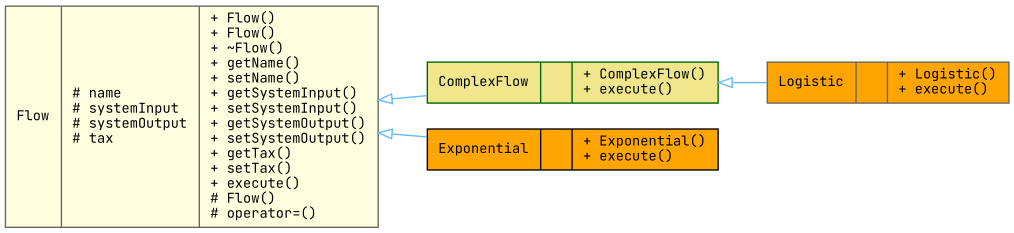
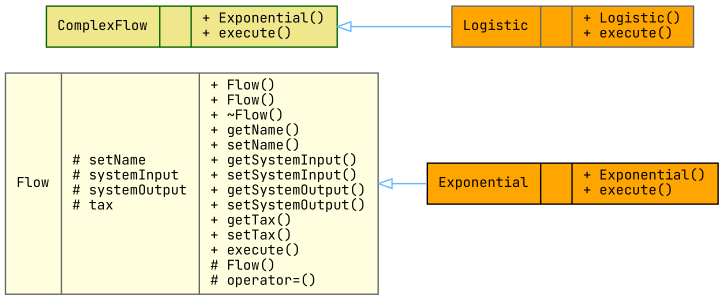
  digraph {
    fontname="JetBrains Mono"
    rankdir=LR
    node [color=gray40 fillcolor=orange fontname="JetBrains Mono" fontsize=10 shape=record style=filled]
    edge [arrowtail=onormal color=steelblue1 dir=back fontname="JetBrains Mono" fontsize=10 labelfontname=Helvetica labelfontsize=10 style=solid]
-   n1 [fillcolor=lightyellow fontcolor=black height=0.2 label="{Flow\n|# name\l# systemInput\l# systemOutput\l# tax\l|+ Flow()\l+ Flow()\l+ ~Flow()\l+ getName()\l+ setName()\l+ getSystemInput()\l+ setSystemInput()\l+ getSystemOutput()\l+ setSystemOutput()\l+ getTax()\l+ setTax()\l+ execute()\l# Flow()\l# operator=()\l}" width=0.4]
-   n2 [color=darkgreen fillcolor=khaki height=0.2 label="{ComplexFlow\n||+ ComplexFlow()\l+ execute()\l}" width=0.4]
+   n1 [fillcolor=lightyellow fontcolor=black height=0.2 label="{Flow\n|# setName\l# systemInput\l# systemOutput\l# tax\l|+ Flow()\l+ Flow()\l+ ~Flow()\l+ getName()\l+ setName()\l+ getSystemInput()\l+ setSystemInput()\l+ getSystemOutput()\l+ setSystemOutput()\l+ getTax()\l+ setTax()\l+ execute()\l# Flow()\l# operator=()\l}" width=0.4]
+   n2 [color=darkgreen fillcolor=khaki height=0.2 label="{ComplexFlow\n||+ Exponential()\l+ execute()\l}" width=0.4]
    n3 [color=black height=0.2 label="{Exponential\n||+ Exponential()\l+ execute()\l}" width=0.4]
    n4 [height=0.2 label="{Logistic\n||+ Logistic()\l+ execute()\l}" width=0.4]
-   n1 -> n2
    n1 -> n3
    n2 -> n4
  }
